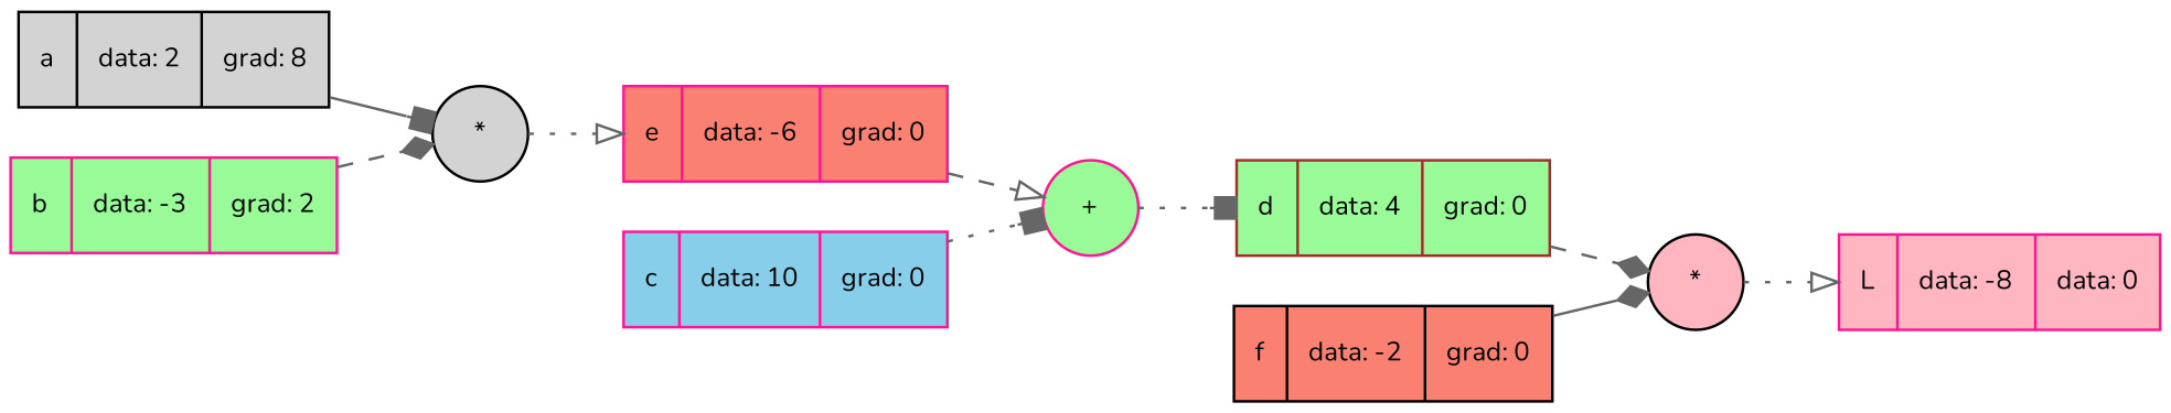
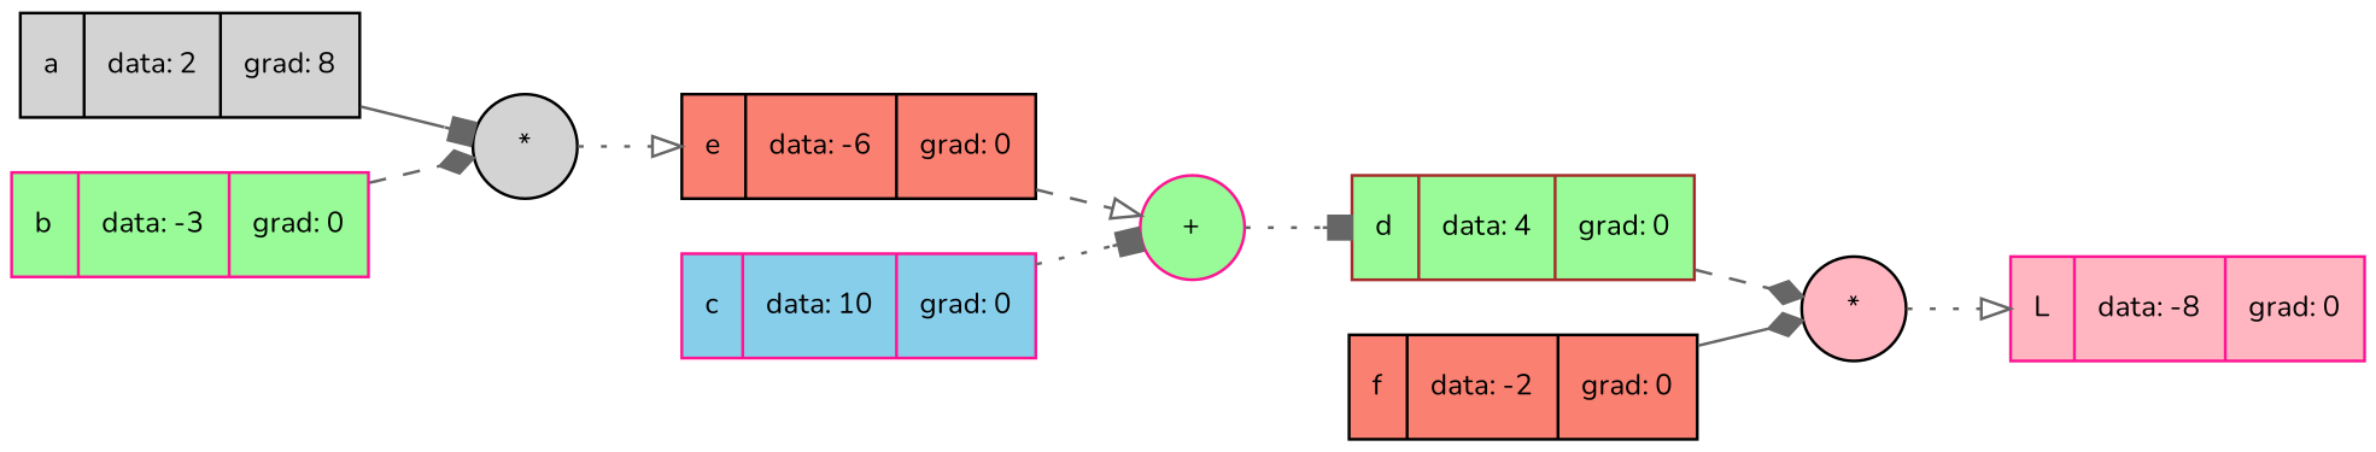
  digraph {
    fontname=Nunito
    rankdir=LR
    node [color=deeppink fillcolor=palegreen fontname=Nunito fontsize=10 shape=record style=filled]
    edge [arrowhead=onormal color="#666666" fontname=Nunito style=dotted]
-   n1 [fillcolor=lightpink label="{ L | data: -8 | data: 0 }"]
+   n1 [fillcolor=lightpink label="{ L | data: -8 | grad: 0 }"]
    n2 [color=black fillcolor=lightpink label="*" shape=circle]
    n3 [color=brown label="{ d | data: 4 | grad: 0 }"]
    n4 [label="+" shape=circle]
-   n5 [fillcolor=salmon label="{ e | data: -6 | grad: 0 }"]
+   n5 [color=black fillcolor=salmon label="{ e | data: -6 | grad: 0 }"]
    n6 [color=black fillcolor=lightgrey label="*" shape=circle]
    n7 [color=black fillcolor=lightgrey label="{ a | data: 2 | grad: 8 }"]
-   n8 [label="{ b | data: -3 | grad: 2 }"]
+   n8 [label="{ b | data: -3 | grad: 0 }"]
    n9 [fillcolor=skyblue label="{ c | data: 10 | grad: 0 }"]
    n10 [color=black fillcolor=salmon label="{ f | data: -2 | grad: 0 }"]
    n2 -> n1
    n3 -> n2 [arrowhead=diamond style=dashed]
    n4 -> n3 [arrowhead=box]
    n5 -> n4 [style=dashed]
    n6 -> n5
    n7 -> n6 [arrowhead=box style=solid]
    n8 -> n6 [arrowhead=diamond style=dashed]
    n9 -> n4 [arrowhead=box]
    n10 -> n2 [arrowhead=diamond style=solid]
  }
